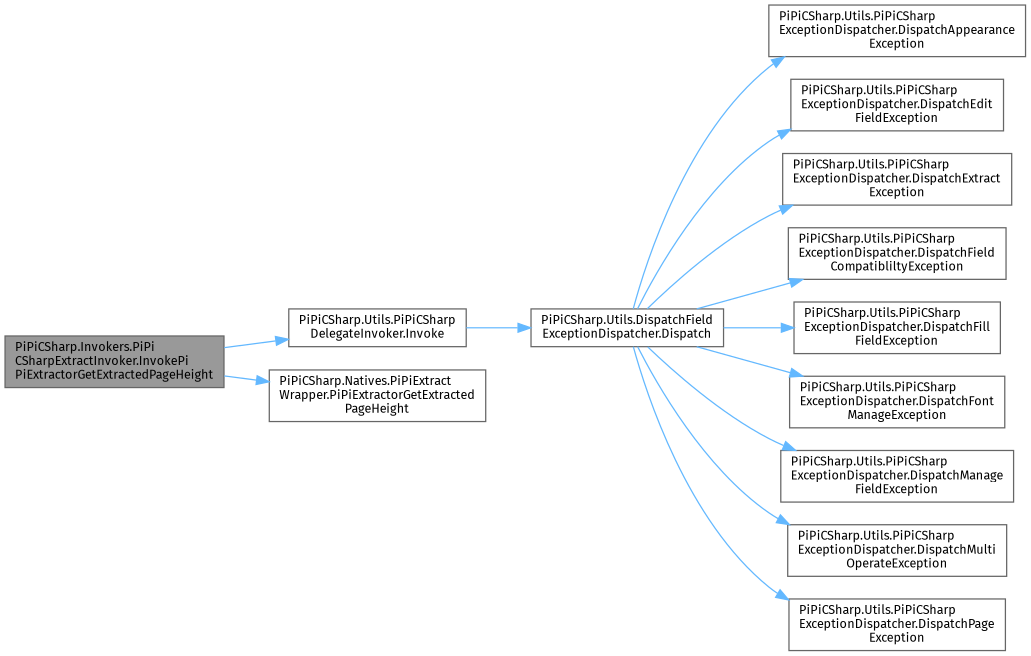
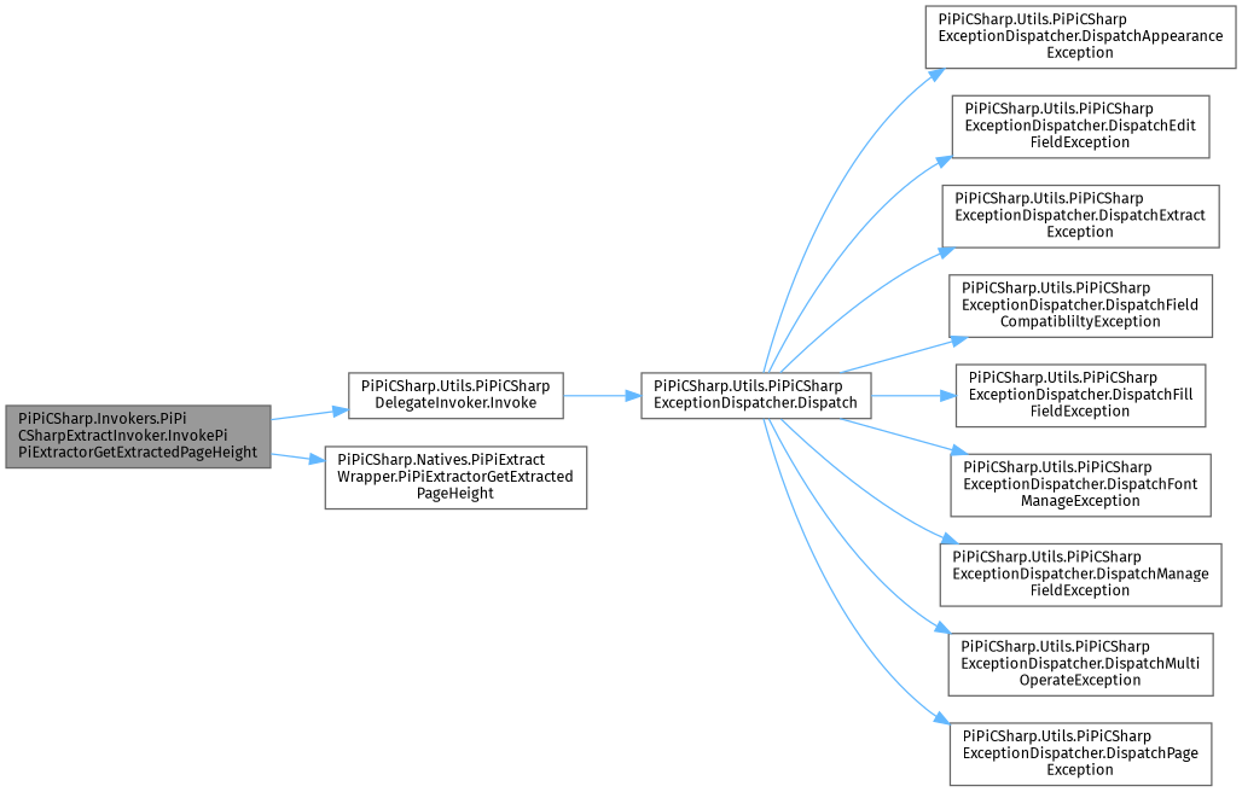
  digraph {
    rankdir=LR
    fontname="Fira Sans"
    node [color=grey40 fillcolor=white fontname="Fira Sans" fontsize=10 shape=box style=filled]
    edge [color=steelblue1 fontname="Fira Sans" fontsize=10 labelfontname=Helvetica labelfontsize=10 style=solid]
    n1 [color=gray40 fillcolor=grey60 fontcolor=black height=0.2 label="PiPiCSharp.Invokers.PiPi\lCSharpExtractInvoker.InvokePi\lPiExtractorGetExtractedPageHeight" width=0.4]
    n2 [height=0.2 label="PiPiCSharp.Utils.PiPiCSharp\lDelegateInvoker.Invoke" width=0.4]
    n3 [height=0.2 label="PiPiCSharp.Natives.PiPiExtract\lWrapper.PiPiExtractorGetExtracted\lPageHeight" width=0.4]
-   n4 [height=0.2 label="PiPiCSharp.Utils.DispatchField\lExceptionDispatcher.Dispatch" width=0.4]
+   n4 [height=0.2 label="PiPiCSharp.Utils.PiPiCSharp\lExceptionDispatcher.Dispatch" width=0.4]
    n5 [height=0.2 label="PiPiCSharp.Utils.PiPiCSharp\lExceptionDispatcher.DispatchAppearance\lException" width=0.4]
    n6 [height=0.2 label="PiPiCSharp.Utils.PiPiCSharp\lExceptionDispatcher.DispatchEdit\lFieldException" width=0.4]
    n7 [height=0.2 label="PiPiCSharp.Utils.PiPiCSharp\lExceptionDispatcher.DispatchExtract\lException" width=0.4]
    n8 [height=0.2 label="PiPiCSharp.Utils.PiPiCSharp\lExceptionDispatcher.DispatchField\lCompatibliltyException" width=0.4]
    n9 [height=0.2 label="PiPiCSharp.Utils.PiPiCSharp\lExceptionDispatcher.DispatchFill\lFieldException" width=0.4]
    n10 [height=0.2 label="PiPiCSharp.Utils.PiPiCSharp\lExceptionDispatcher.DispatchFont\lManageException" width=0.4]
    n11 [height=0.2 label="PiPiCSharp.Utils.PiPiCSharp\lExceptionDispatcher.DispatchManage\lFieldException" width=0.4]
    n12 [height=0.2 label="PiPiCSharp.Utils.PiPiCSharp\lExceptionDispatcher.DispatchMulti\lOperateException" width=0.4]
    n13 [height=0.2 label="PiPiCSharp.Utils.PiPiCSharp\lExceptionDispatcher.DispatchPage\lException" width=0.4]
    n1 -> n2
    n1 -> n3
    n2 -> n4
    n4 -> n5
    n4 -> n6
    n4 -> n7
    n4 -> n8
    n4 -> n9
    n4 -> n10
    n4 -> n11
    n4 -> n12
    n4 -> n13
  }
